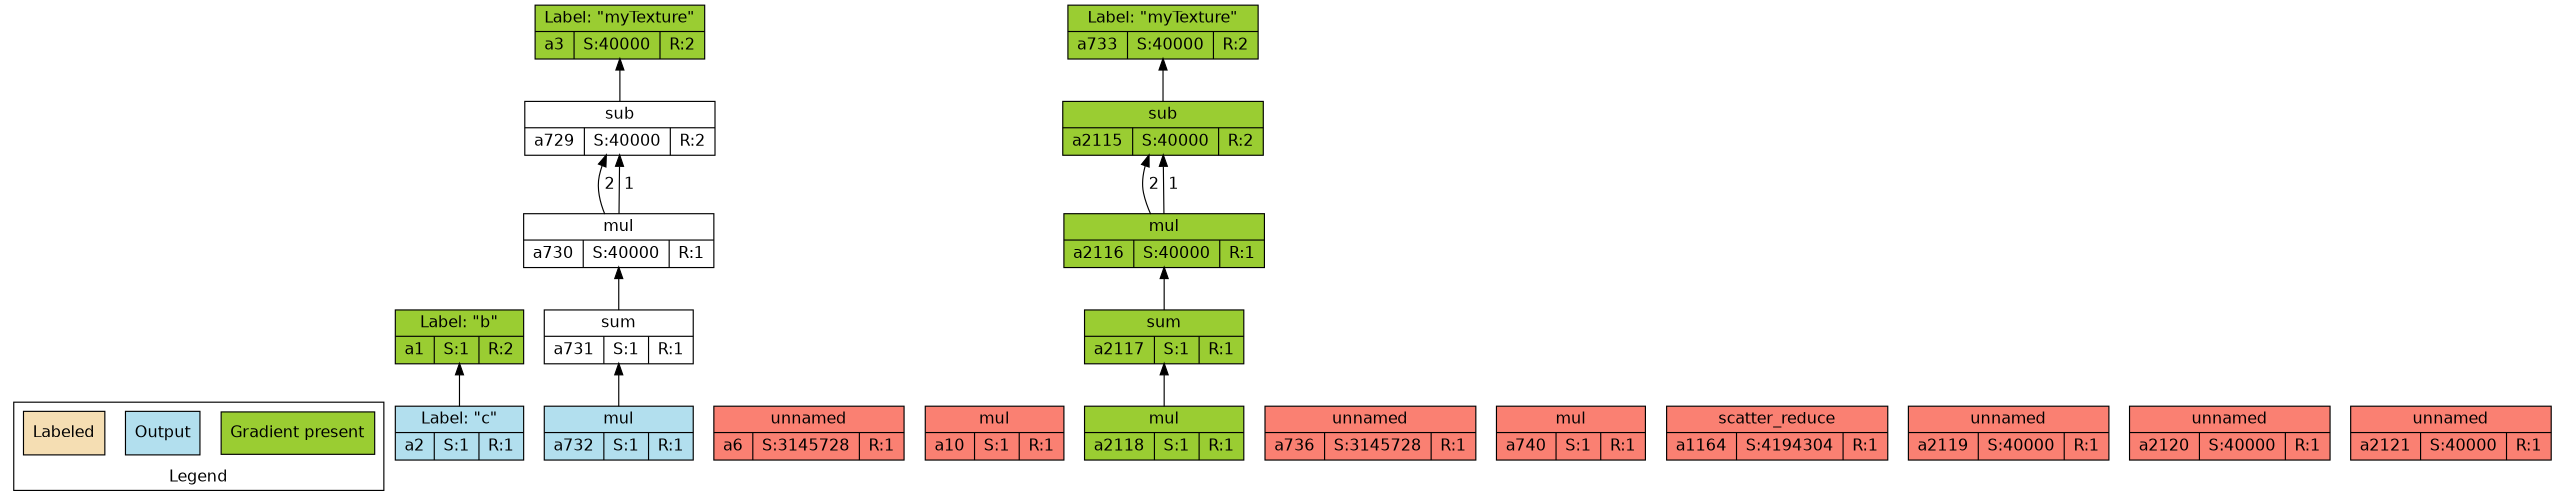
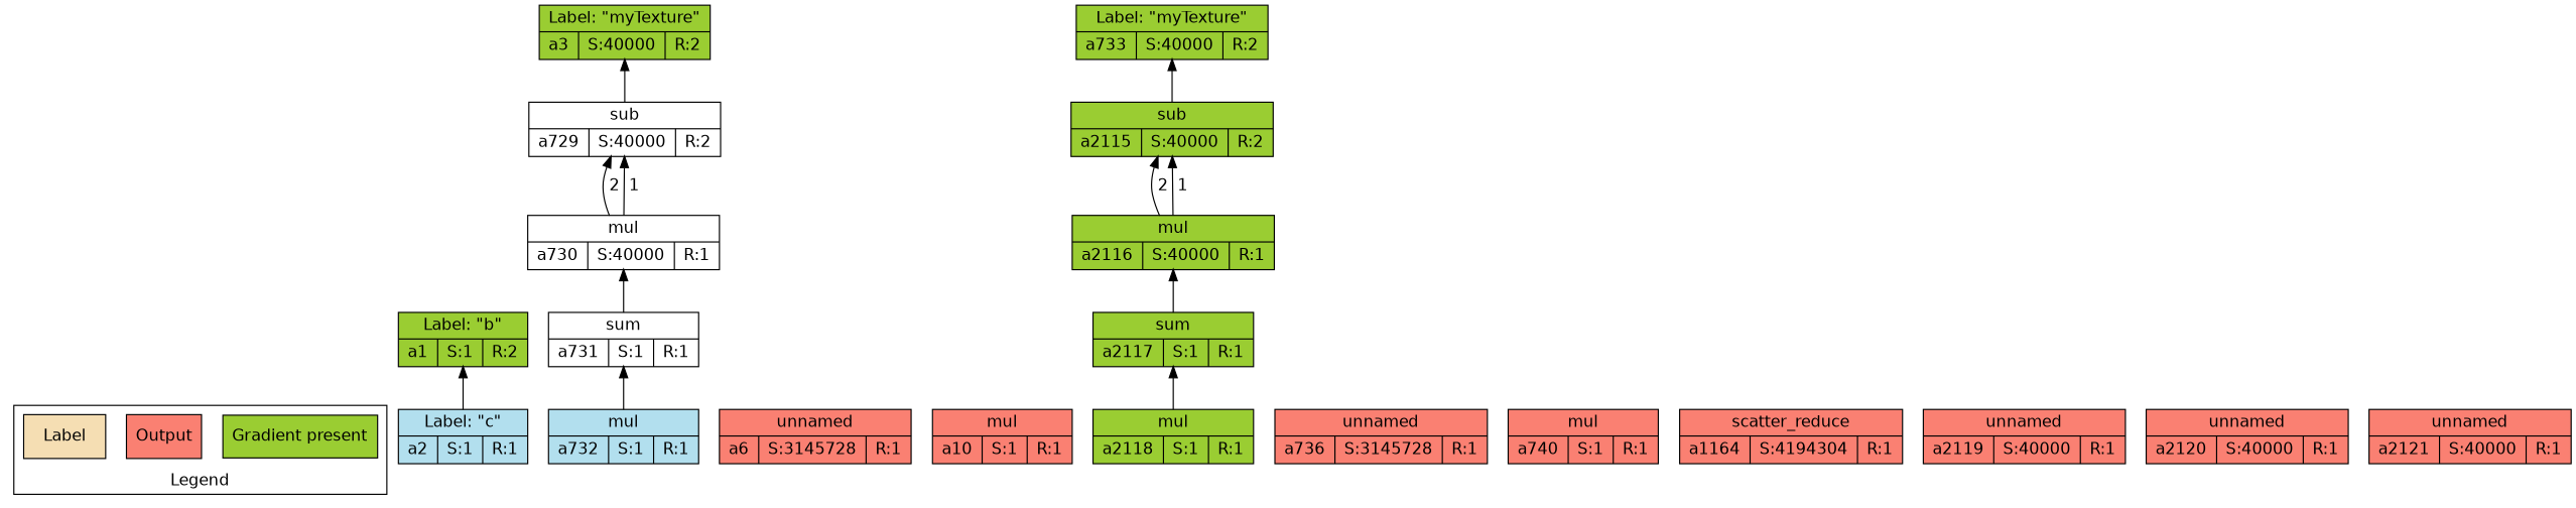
  digraph {
    fontname="DejaVu Sans"
    rankdir=BT
    node [fillcolor=yellowgreen fontname="DejaVu Sans" shape=record style=filled]
    edge [fontname="DejaVu Sans"]
    n1 [label="Gradient present"]
-   n2 [fillcolor=lightblue2 label=Output]
-   n3 [fillcolor=wheat label=Labeled]
+   n2 [fillcolor=salmon label=Output]
+   n3 [fillcolor=wheat label=Label]
    n4 [label="{Label: \"b\"|{a1|S:1|R:2}}"]
    n5 [fillcolor=lightblue2 label="{Label: \"c\"|{a2|S:1|R:1}}"]
    n6 [label="{Label: \"myTexture\"|{a3|S:40000|R:2}}"]
    n7 [fillcolor=salmon label="{unnamed|{a6|S:3145728|R:1}}"]
    n8 [fillcolor=salmon label="{mul|{a10|S:1|R:1}}"]
    n9 [label="{sub|{a729|S:40000|R:2}}" fillcolor="" style=""]
    n10 [label="{mul|{a730|S:40000|R:1}}" fillcolor="" style=""]
    n11 [label="{sum|{a731|S:1|R:1}}" fillcolor="" style=""]
    n12 [fillcolor=lightblue2 label="{mul|{a732|S:1|R:1}}"]
    n13 [label="{Label: \"myTexture\"|{a733|S:40000|R:2}}"]
    n14 [fillcolor=salmon label="{unnamed|{a736|S:3145728|R:1}}"]
    n15 [fillcolor=salmon label="{mul|{a740|S:1|R:1}}"]
    n16 [fillcolor=salmon label="{scatter_reduce|{a1164|S:4194304|R:1}}"]
    n17 [label="{sub|{a2115|S:40000|R:2}}"]
    n18 [label="{mul|{a2116|S:40000|R:1}}"]
    n19 [label="{sum|{a2117|S:1|R:1}}"]
    n20 [label="{mul|{a2118|S:1|R:1}}"]
    n21 [fillcolor=salmon label="{unnamed|{a2119|S:40000|R:1}}"]
    n22 [fillcolor=salmon label="{unnamed|{a2120|S:40000|R:1}}"]
    n23 [fillcolor=salmon label="{unnamed|{a2121|S:40000|R:1}}"]
    subgraph cluster_1 {
      label=Legend
      n1
      n2
      n3
    }
    n5 -> n4
    n9 -> n6
    n10 -> n9 [label=" 2"]
    n10 -> n9 [label=" 1"]
    n11 -> n10
    n12 -> n11
    n17 -> n13
    n18 -> n17 [label=" 2"]
    n18 -> n17 [label=" 1"]
    n19 -> n18
    n20 -> n19
  }
